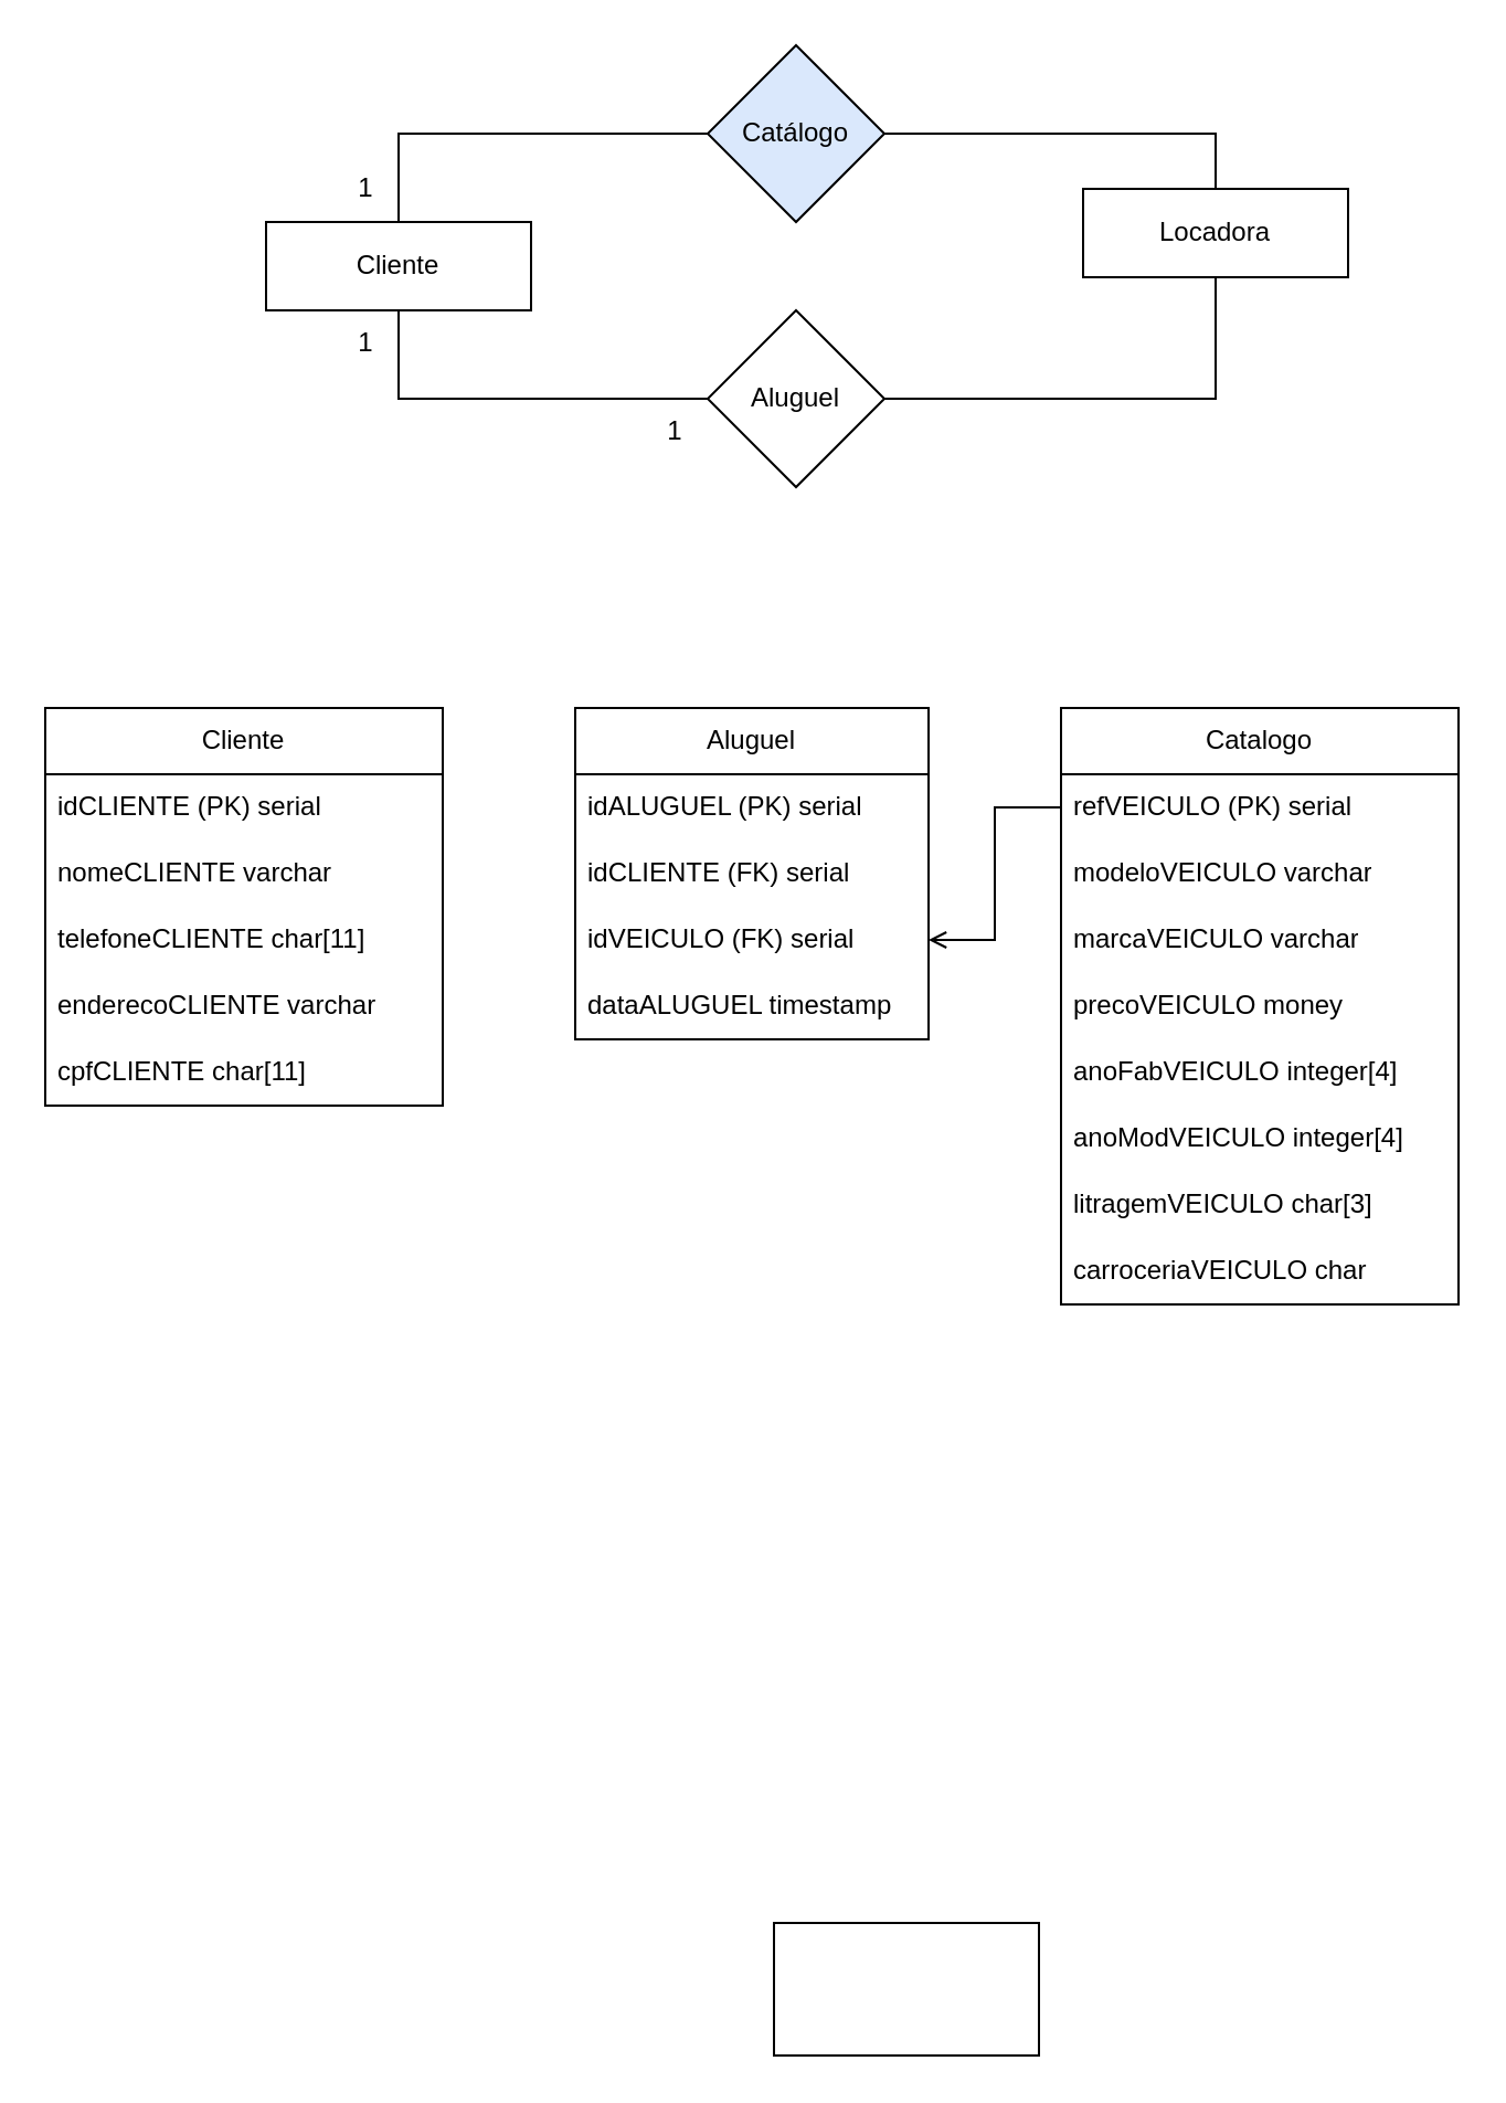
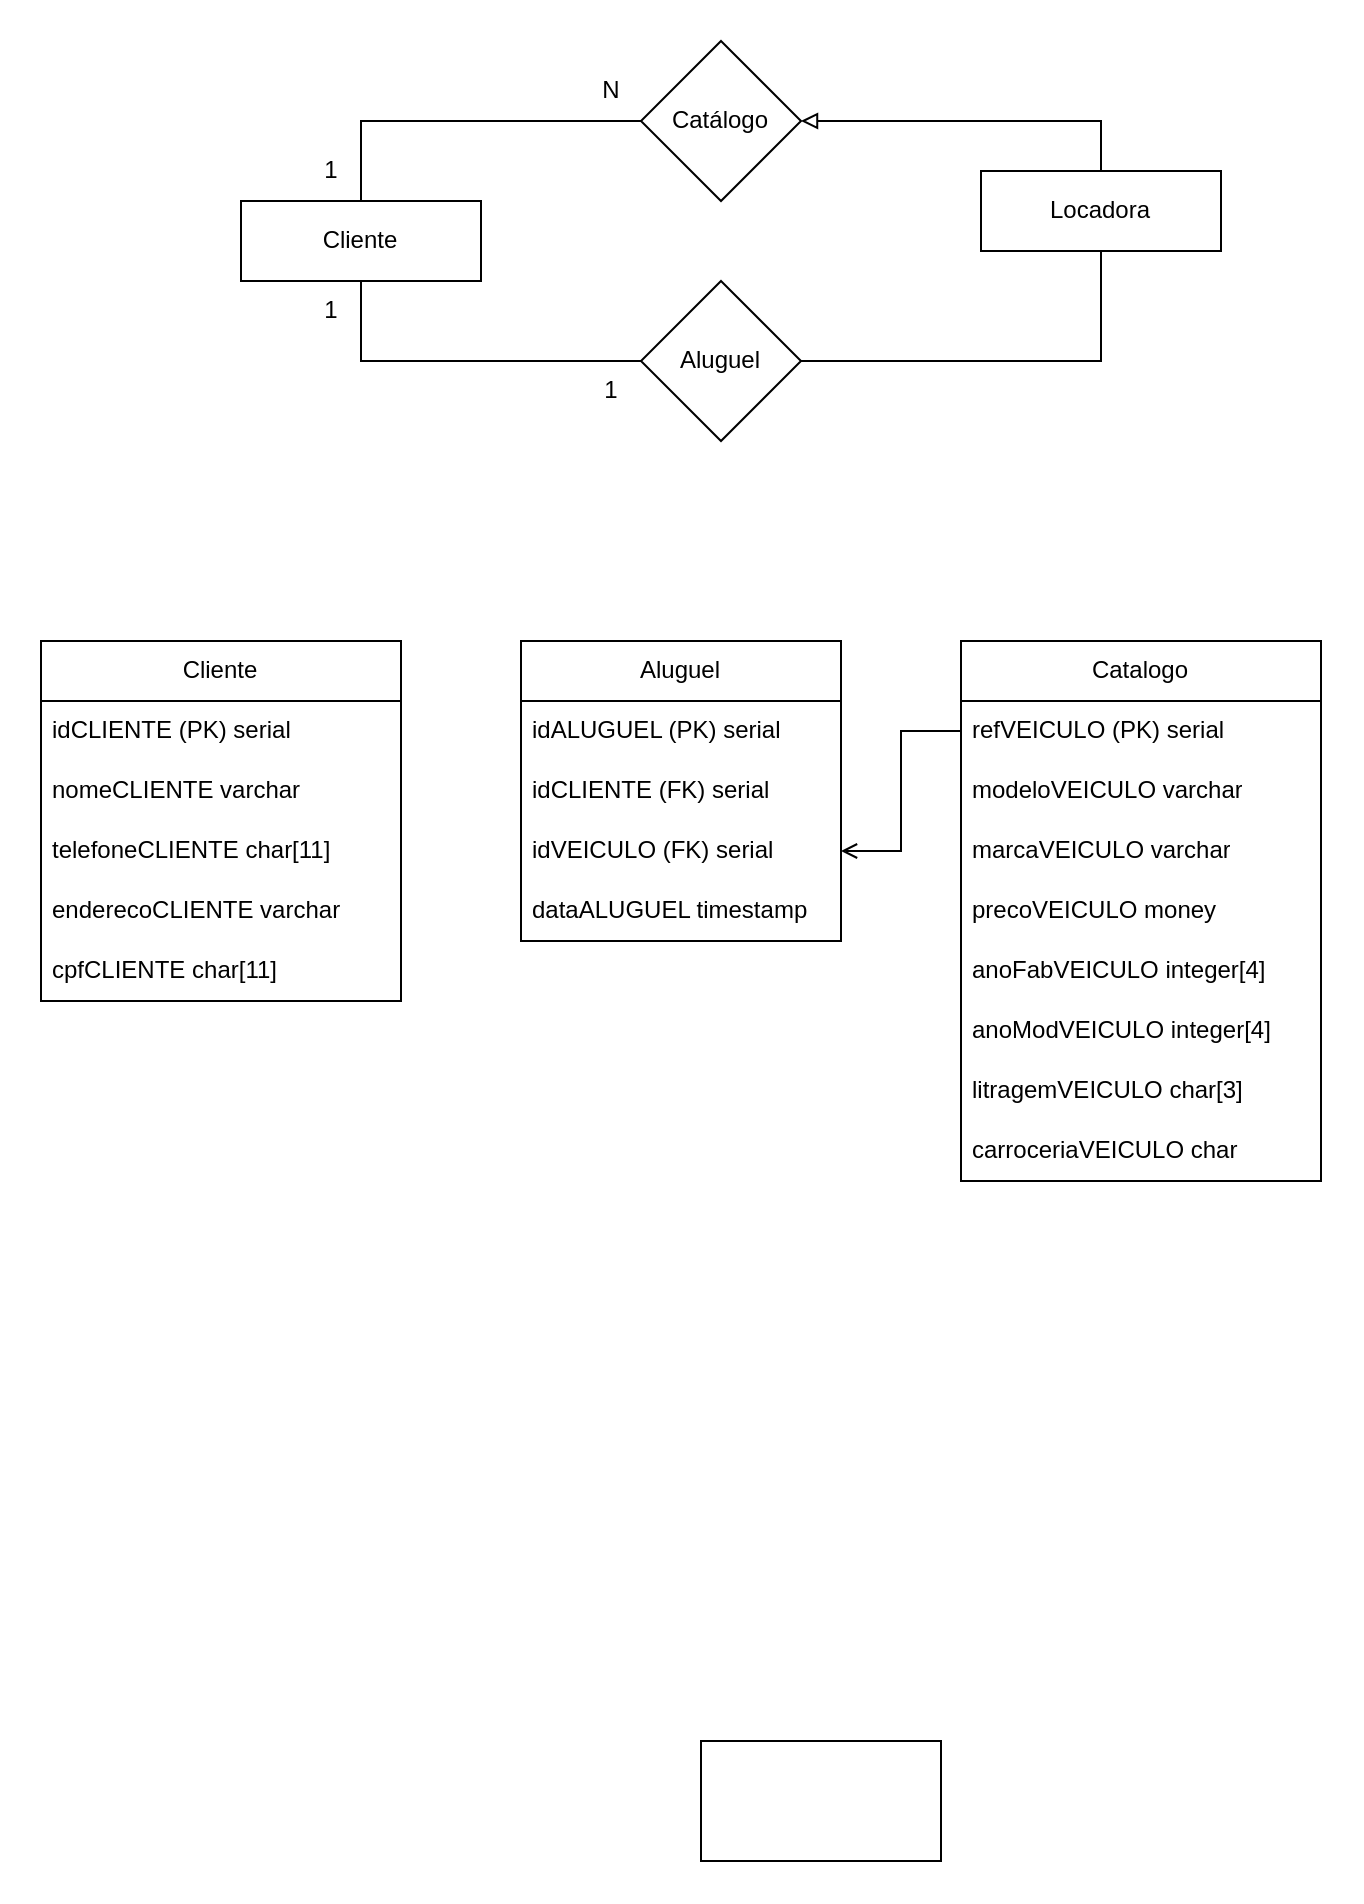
  <mxCell id="0" />
  <mxCell id="1" parent="0" />
  <mxCell id="2" value="" style="rounded=0;whiteSpace=wrap;html=1;" vertex="1" parent="1"><mxGeometry x="350" y="870" width="120" height="60" as="geometry" /></mxCell>
  <mxCell id="3" value="" style="rounded=0;whiteSpace=wrap;html=1;" vertex="1" parent="1"><mxGeometry x="350" y="870" width="120" height="60" as="geometry" /></mxCell>
  <mxCell id="4" value="Cliente" style="swimlane;fontStyle=0;childLayout=stackLayout;horizontal=1;startSize=30;horizontalStack=0;resizeParent=1;resizeParentMax=0;resizeLast=0;collapsible=1;marginBottom=0;whiteSpace=wrap;html=1;" vertex="1" parent="1"><mxGeometry x="20" y="320" width="180" height="180" as="geometry" /></mxCell>
  <mxCell id="5" value="idCLIENTE (PK) serial" style="text;strokeColor=none;fillColor=none;align=left;verticalAlign=middle;spacingLeft=4;spacingRight=4;overflow=hidden;points=[[0,0.5],[1,0.5]];portConstraint=eastwest;rotatable=0;whiteSpace=wrap;html=1;" vertex="1" parent="4"><mxGeometry y="30" width="180" height="30" as="geometry" /></mxCell>
  <mxCell id="6" value="nomeCLIENTE varchar" style="text;strokeColor=none;fillColor=none;align=left;verticalAlign=middle;spacingLeft=4;spacingRight=4;overflow=hidden;points=[[0,0.5],[1,0.5]];portConstraint=eastwest;rotatable=0;whiteSpace=wrap;html=1;" vertex="1" parent="4"><mxGeometry y="60" width="180" height="30" as="geometry" /></mxCell>
  <mxCell id="7" value="telefoneCLIENTE char[11]" style="text;strokeColor=none;fillColor=none;align=left;verticalAlign=middle;spacingLeft=4;spacingRight=4;overflow=hidden;points=[[0,0.5],[1,0.5]];portConstraint=eastwest;rotatable=0;whiteSpace=wrap;html=1;" vertex="1" parent="4"><mxGeometry y="90" width="180" height="30" as="geometry" /></mxCell>
  <mxCell id="8" value="enderecoCLIENTE varchar" style="text;strokeColor=none;fillColor=none;align=left;verticalAlign=middle;spacingLeft=4;spacingRight=4;overflow=hidden;points=[[0,0.5],[1,0.5]];portConstraint=eastwest;rotatable=0;whiteSpace=wrap;html=1;" vertex="1" parent="4"><mxGeometry y="120" width="180" height="30" as="geometry" /></mxCell>
  <mxCell id="9" value="cpfCLIENTE char[11]" style="text;strokeColor=none;fillColor=none;align=left;verticalAlign=middle;spacingLeft=4;spacingRight=4;overflow=hidden;points=[[0,0.5],[1,0.5]];portConstraint=eastwest;rotatable=0;whiteSpace=wrap;html=1;" vertex="1" parent="4"><mxGeometry y="150" width="180" height="30" as="geometry" /></mxCell>
  <mxCell id="10" value="Catalogo" style="swimlane;fontStyle=0;childLayout=stackLayout;horizontal=1;startSize=30;horizontalStack=0;resizeParent=1;resizeParentMax=0;resizeLast=0;collapsible=1;marginBottom=0;whiteSpace=wrap;html=1;" vertex="1" parent="1"><mxGeometry x="480" y="320" width="180" height="270" as="geometry" /></mxCell>
  <mxCell id="11" value="refVEICULO (PK) serial" style="text;strokeColor=none;fillColor=none;align=left;verticalAlign=middle;spacingLeft=4;spacingRight=4;overflow=hidden;points=[[0,0.5],[1,0.5]];portConstraint=eastwest;rotatable=0;whiteSpace=wrap;html=1;" vertex="1" parent="10"><mxGeometry y="30" width="180" height="30" as="geometry" /></mxCell>
  <mxCell id="12" value="modeloVEICULO varchar" style="text;strokeColor=none;fillColor=none;align=left;verticalAlign=middle;spacingLeft=4;spacingRight=4;overflow=hidden;points=[[0,0.5],[1,0.5]];portConstraint=eastwest;rotatable=0;whiteSpace=wrap;html=1;" vertex="1" parent="10"><mxGeometry y="60" width="180" height="30" as="geometry" /></mxCell>
  <mxCell id="13" value="marcaVEICULO varchar" style="text;strokeColor=none;fillColor=none;align=left;verticalAlign=middle;spacingLeft=4;spacingRight=4;overflow=hidden;points=[[0,0.5],[1,0.5]];portConstraint=eastwest;rotatable=0;whiteSpace=wrap;html=1;" vertex="1" parent="10"><mxGeometry y="90" width="180" height="30" as="geometry" /></mxCell>
  <mxCell id="14" value="precoVEICULO money" style="text;strokeColor=none;fillColor=none;align=left;verticalAlign=middle;spacingLeft=4;spacingRight=4;overflow=hidden;points=[[0,0.5],[1,0.5]];portConstraint=eastwest;rotatable=0;whiteSpace=wrap;html=1;" vertex="1" parent="10"><mxGeometry y="120" width="180" height="30" as="geometry" /></mxCell>
  <mxCell id="15" value="anoFabVEICULO integer[4]" style="text;strokeColor=none;fillColor=none;align=left;verticalAlign=middle;spacingLeft=4;spacingRight=4;overflow=hidden;points=[[0,0.5],[1,0.5]];portConstraint=eastwest;rotatable=0;whiteSpace=wrap;html=1;" vertex="1" parent="10"><mxGeometry y="150" width="180" height="30" as="geometry" /></mxCell>
  <mxCell id="16" value="anoModVEICULO integer[4]" style="text;strokeColor=none;fillColor=none;align=left;verticalAlign=middle;spacingLeft=4;spacingRight=4;overflow=hidden;points=[[0,0.5],[1,0.5]];portConstraint=eastwest;rotatable=0;whiteSpace=wrap;html=1;" vertex="1" parent="10"><mxGeometry y="180" width="180" height="30" as="geometry" /></mxCell>
  <mxCell id="17" value="litragemVEICULO char[3]" style="text;strokeColor=none;fillColor=none;align=left;verticalAlign=middle;spacingLeft=4;spacingRight=4;overflow=hidden;points=[[0,0.5],[1,0.5]];portConstraint=eastwest;rotatable=0;whiteSpace=wrap;html=1;" vertex="1" parent="10"><mxGeometry y="210" width="180" height="30" as="geometry" /></mxCell>
  <mxCell id="18" value="carroceriaVEICULO char" style="text;strokeColor=none;fillColor=none;align=left;verticalAlign=middle;spacingLeft=4;spacingRight=4;overflow=hidden;points=[[0,0.5],[1,0.5]];portConstraint=eastwest;rotatable=0;whiteSpace=wrap;html=1;" vertex="1" parent="10"><mxGeometry y="240" width="180" height="30" as="geometry" /></mxCell>
- <mxCell id="19" value="Catálogo" style="rhombus;whiteSpace=wrap;html=1;fillColor=#dae8fc;" vertex="1" parent="1"><mxGeometry x="320" y="20" width="80" height="80" as="geometry" /></mxCell>
+ <mxCell id="19" value="Catálogo" style="rhombus;whiteSpace=wrap;html=1;" vertex="1" parent="1"><mxGeometry x="320" y="20" width="80" height="80" as="geometry" /></mxCell>
  <mxCell id="20" value="Aluguel" style="swimlane;fontStyle=0;childLayout=stackLayout;horizontal=1;startSize=30;horizontalStack=0;resizeParent=1;resizeParentMax=0;resizeLast=0;collapsible=1;marginBottom=0;whiteSpace=wrap;html=1;" vertex="1" parent="1"><mxGeometry x="260" y="320" width="160" height="150" as="geometry" /></mxCell>
  <mxCell id="21" value="idALUGUEL (PK) serial" style="text;strokeColor=none;fillColor=none;align=left;verticalAlign=middle;spacingLeft=4;spacingRight=4;overflow=hidden;points=[[0,0.5],[1,0.5]];portConstraint=eastwest;rotatable=0;whiteSpace=wrap;html=1;" vertex="1" parent="20"><mxGeometry y="30" width="160" height="30" as="geometry" /></mxCell>
  <mxCell id="22" value="idCLIENTE (FK) serial" style="text;strokeColor=none;fillColor=none;align=left;verticalAlign=middle;spacingLeft=4;spacingRight=4;overflow=hidden;points=[[0,0.5],[1,0.5]];portConstraint=eastwest;rotatable=0;whiteSpace=wrap;html=1;" vertex="1" parent="20"><mxGeometry y="60" width="160" height="30" as="geometry" /></mxCell>
  <mxCell id="23" value="idVEICULO (FK) serial" style="text;strokeColor=none;fillColor=none;align=left;verticalAlign=middle;spacingLeft=4;spacingRight=4;overflow=hidden;points=[[0,0.5],[1,0.5]];portConstraint=eastwest;rotatable=0;whiteSpace=wrap;html=1;" vertex="1" parent="20"><mxGeometry y="90" width="160" height="30" as="geometry" /></mxCell>
  <mxCell id="24" value="dataALUGUEL timestamp" style="text;strokeColor=none;fillColor=none;align=left;verticalAlign=middle;spacingLeft=4;spacingRight=4;overflow=hidden;points=[[0,0.5],[1,0.5]];portConstraint=eastwest;rotatable=0;whiteSpace=wrap;html=1;" vertex="1" parent="20"><mxGeometry y="120" width="160" height="30" as="geometry" /></mxCell>
  <mxCell id="25" style="edgeStyle=orthogonalEdgeStyle;rounded=0;orthogonalLoop=1;jettySize=auto;html=1;entryX=1;entryY=0.5;entryDx=0;entryDy=0;endArrow=open;endFill=0;" edge="1" parent="1" source="11" target="23"><mxGeometry relative="1" as="geometry" /></mxCell>
  <mxCell id="26" style="edgeStyle=orthogonalEdgeStyle;rounded=0;orthogonalLoop=1;jettySize=auto;html=1;exitX=0.5;exitY=0;exitDx=0;exitDy=0;entryX=0;entryY=0.5;entryDx=0;entryDy=0;endArrow=none;endFill=0;" edge="1" parent="1" source="28" target="19"><mxGeometry relative="1" as="geometry" /></mxCell>
  <mxCell id="27" style="edgeStyle=orthogonalEdgeStyle;rounded=0;orthogonalLoop=1;jettySize=auto;html=1;exitX=0.5;exitY=1;exitDx=0;exitDy=0;entryX=0;entryY=0.5;entryDx=0;entryDy=0;endArrow=none;endFill=0;" edge="1" parent="1" source="28" target="29"><mxGeometry relative="1" as="geometry" /></mxCell>
  <mxCell id="28" value="Cliente" style="rounded=0;whiteSpace=wrap;html=1;" vertex="1" parent="1"><mxGeometry x="120" y="100" width="120" height="40" as="geometry" /></mxCell>
  <mxCell id="29" value="Aluguel" style="rhombus;whiteSpace=wrap;html=1;" vertex="1" parent="1"><mxGeometry x="320" y="140" width="80" height="80" as="geometry" /></mxCell>
  <mxCell id="30" style="edgeStyle=orthogonalEdgeStyle;rounded=0;orthogonalLoop=1;jettySize=auto;html=1;exitX=0.5;exitY=1;exitDx=0;exitDy=0;entryX=1;entryY=0.5;entryDx=0;entryDy=0;endArrow=none;endFill=0;" edge="1" parent="1" source="32" target="29"><mxGeometry relative="1" as="geometry" /></mxCell>
- <mxCell id="31" style="edgeStyle=orthogonalEdgeStyle;rounded=0;orthogonalLoop=1;jettySize=auto;html=1;exitX=0.5;exitY=0;exitDx=0;exitDy=0;entryX=1;entryY=0.5;entryDx=0;entryDy=0;endArrow=none;endFill=0;" edge="1" parent="1" source="32" target="19"><mxGeometry relative="1" as="geometry" /></mxCell>
+ <mxCell id="31" style="edgeStyle=orthogonalEdgeStyle;rounded=0;orthogonalLoop=1;jettySize=auto;html=1;exitX=0.5;exitY=0;exitDx=0;exitDy=0;entryX=1;entryY=0.5;entryDx=0;entryDy=0;endArrow=block;endFill=0;" edge="1" parent="1" source="32" target="19"><mxGeometry relative="1" as="geometry" /></mxCell>
  <mxCell id="32" value="Locadora" style="rounded=0;whiteSpace=wrap;html=1;" vertex="1" parent="1"><mxGeometry x="490" y="85" width="120" height="40" as="geometry" /></mxCell>
  <mxCell id="33" value="1" style="text;html=1;align=center;verticalAlign=middle;resizable=0;points=[];autosize=1;strokeColor=none;fillColor=none;" vertex="1" parent="1"><mxGeometry x="150" y="70" width="30" height="30" as="geometry" /></mxCell>
+ <mxCell id="34" value="N" style="text;html=1;align=center;verticalAlign=middle;resizable=0;points=[];autosize=1;strokeColor=none;fillColor=none;" vertex="1" parent="1"><mxGeometry x="290" y="30" width="30" height="30" as="geometry" /></mxCell>
  <mxCell id="35" value="1" style="text;html=1;align=center;verticalAlign=middle;resizable=0;points=[];autosize=1;strokeColor=none;fillColor=none;" vertex="1" parent="1"><mxGeometry x="150" y="140" width="30" height="30" as="geometry" /></mxCell>
  <mxCell id="36" value="1" style="text;html=1;align=center;verticalAlign=middle;resizable=0;points=[];autosize=1;strokeColor=none;fillColor=none;" vertex="1" parent="1"><mxGeometry x="290" y="180" width="30" height="30" as="geometry" /></mxCell>
